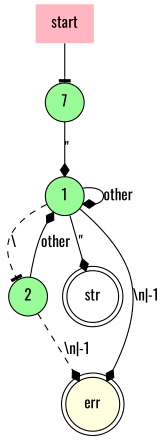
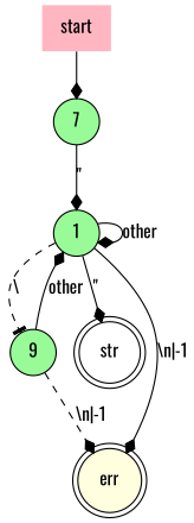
  digraph {
    fontname=Oswald
    node [fillcolor=palegreen fontname=Oswald shape=circle style=filled]
    edge [arrowhead=diamond fontname=Oswald style=solid]
    start [fillcolor=lightpink shape=plaintext]
    n2 [label=7]
    1
-   2
+   2 [label=9]
    str [fillcolor=white shape=doublecircle]
    err [fillcolor=lightyellow shape=doublecircle]
-   start -> n2 [arrowhead=tee]
+   start -> n2
    n2 -> 1 [label="\""]
    1 -> 1 [label=other]
    1 -> 2 [arrowhead=tee label="\\" style=dashed]
    1 -> str [label="\""]
    1 -> err [label="\\n|-1"]
    2 -> 1 [label=other]
    2 -> err [label="\\n|-1" style=dashed]
  }
